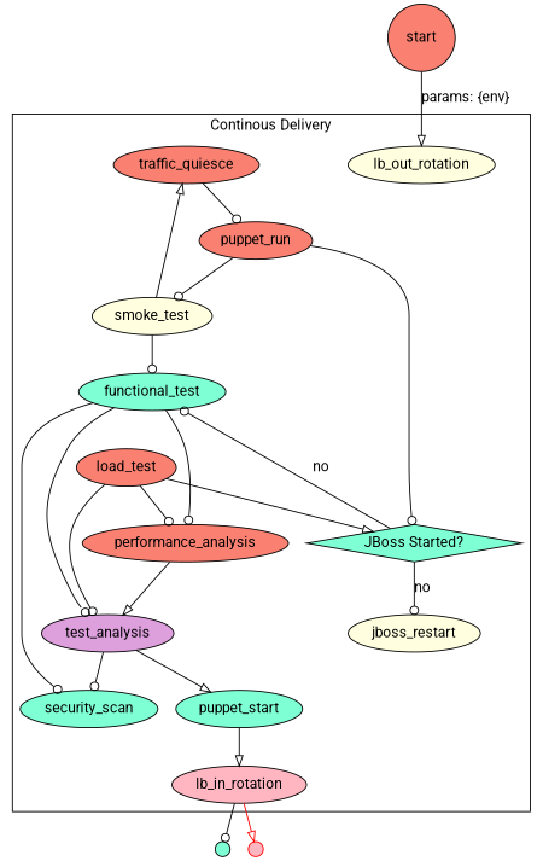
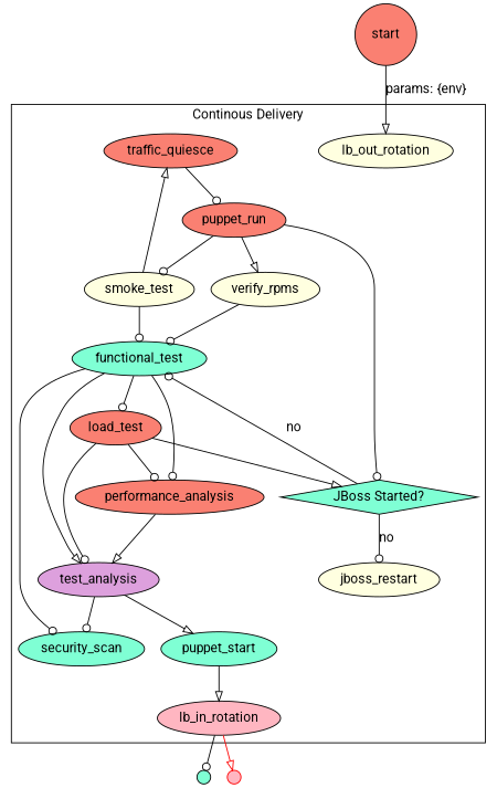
  strict digraph {
    compound=true
    fontname=Roboto
    splines=true
    node [fillcolor=salmon fontname=Roboto style=filled]
    edge [arrowhead=odot fontname=Roboto]
    lb_out_rotation [fillcolor=lightyellow]
    traffic_quiesce
    puppet_run
+   verify_rpms [fillcolor=lightyellow]
    n5 [fillcolor=aquamarine label="JBoss Started?" shape=diamond]
    smoke_test [fillcolor=lightyellow]
    functional_test [fillcolor=aquamarine]
    performance_analysis
    test_analysis [fillcolor=plum]
    security_scan [fillcolor=aquamarine]
    load_test
    jboss_restart [fillcolor=lightyellow]
    puppet_start [fillcolor=aquamarine]
    lb_in_rotation [fillcolor=lightpink]
    success [fillcolor=aquamarine shape=point width=0.2]
    failure [color=red fillcolor=lightpink shape=point width=0.2]
    start [shape=circle width=0.2]
    subgraph cluster_1 {
      label="Continous Delivery"
      lb_out_rotation
      traffic_quiesce
      puppet_run
+     verify_rpms
      n5
      smoke_test
      functional_test
      performance_analysis
      test_analysis
      security_scan
      load_test
      jboss_restart
      puppet_start
      lb_in_rotation
    }
    traffic_quiesce -> puppet_run
+   puppet_run -> verify_rpms [arrowhead=onormal]
    puppet_run -> n5
    puppet_run -> smoke_test
+   verify_rpms -> functional_test
    n5 -> functional_test [label=no]
    n5 -> jboss_restart [label=no]
    smoke_test -> traffic_quiesce [arrowhead=onormal]
    smoke_test -> functional_test
    functional_test -> performance_analysis
-   functional_test -> test_analysis
+   functional_test -> test_analysis [arrowhead=onormal]
    functional_test -> security_scan
+   functional_test -> load_test
    performance_analysis -> test_analysis [arrowhead=onormal]
    test_analysis -> security_scan
    test_analysis -> puppet_start [arrowhead=onormal]
    load_test -> n5 [arrowhead=onormal]
    load_test -> performance_analysis
    load_test -> test_analysis
    puppet_start -> lb_in_rotation [arrowhead=onormal]
    lb_in_rotation -> success
    lb_in_rotation -> failure [arrowhead=onormal color=red]
    start -> lb_out_rotation [arrowhead=onormal label="params: {env}"]
  }
